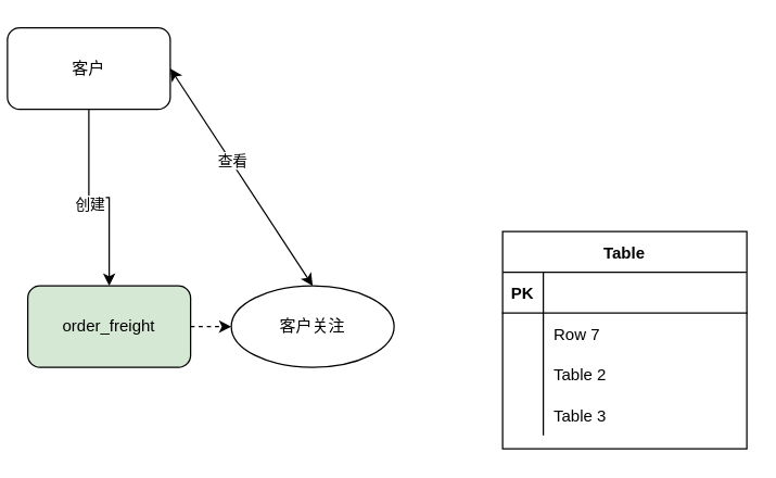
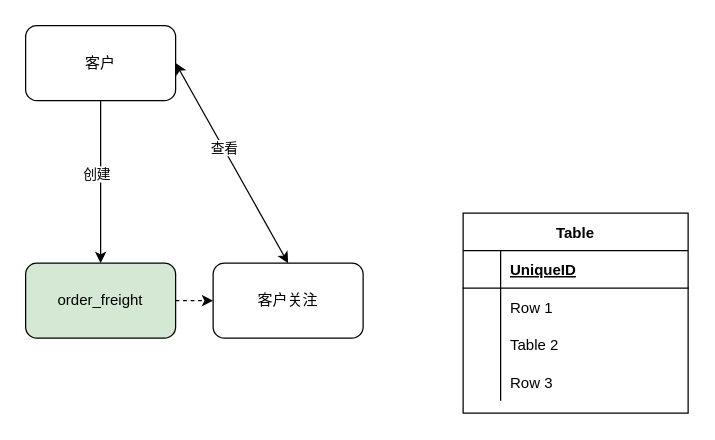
  <mxCell id="0" />
  <mxCell id="1" parent="0" />
  <mxCell id="2" style="edgeStyle=orthogonalEdgeStyle;rounded=0;orthogonalLoop=1;jettySize=auto;html=1;" edge="1" parent="1" source="4" target="6"><mxGeometry relative="1" as="geometry" /></mxCell>
  <mxCell id="3" value="创建" style="edgeLabel;html=1;align=center;verticalAlign=middle;resizable=0;points=[];" vertex="1" connectable="0" parent="2"><mxGeometry x="-0.101" y="-4" relative="1" as="geometry"><mxPoint as="offset" /></mxGeometry></mxCell>
- <mxCell id="4" value="客户" style="rounded=1;whiteSpace=wrap;html=1;" vertex="1" parent="1"><mxGeometry x="5" y="20" width="120" height="60" as="geometry" /></mxCell>
+ <mxCell id="4" value="客户" style="rounded=1;whiteSpace=wrap;html=1;" vertex="1" parent="1"><mxGeometry x="20" y="20" width="120" height="60" as="geometry" /></mxCell>
  <mxCell id="5" style="edgeStyle=orthogonalEdgeStyle;rounded=0;orthogonalLoop=1;jettySize=auto;html=1;exitX=1;exitY=0.5;exitDx=0;exitDy=0;entryX=0;entryY=0.5;entryDx=0;entryDy=0;dashed=1;" edge="1" parent="1" source="6" target="7"><mxGeometry relative="1" as="geometry" /></mxCell>
  <mxCell id="6" value="order_freight" style="rounded=1;whiteSpace=wrap;html=1;fillColor=#d5e8d4;" vertex="1" parent="1"><mxGeometry x="20" y="210" width="120" height="60" as="geometry" /></mxCell>
- <mxCell id="7" value="客户关注" style="ellipse;whiteSpace=wrap;html=1;" vertex="1" parent="1"><mxGeometry x="170" y="210" width="120" height="60" as="geometry" /></mxCell>
+ <mxCell id="7" value="客户关注" style="rounded=1;whiteSpace=wrap;html=1;" vertex="1" parent="1"><mxGeometry x="170" y="210" width="120" height="60" as="geometry" /></mxCell>
  <mxCell id="8" value="" style="endArrow=classic;startArrow=classic;html=1;exitX=0.5;exitY=0;exitDx=0;exitDy=0;entryX=1;entryY=0.5;entryDx=0;entryDy=0;" edge="1" parent="1" source="7" target="4"><mxGeometry width="50" height="50" relative="1" as="geometry"><mxPoint x="250" y="130" as="sourcePoint" /><mxPoint x="300" y="80" as="targetPoint" /></mxGeometry></mxCell>
  <mxCell id="9" value="查看" style="edgeLabel;html=1;align=center;verticalAlign=middle;resizable=0;points=[];" vertex="1" connectable="0" parent="8"><mxGeometry x="0.15" y="-1" relative="1" as="geometry"><mxPoint as="offset" /></mxGeometry></mxCell>
  <mxCell id="10" value="Table" style="shape=table;startSize=30;container=1;collapsible=1;childLayout=tableLayout;fixedRows=1;rowLines=0;fontStyle=1;align=center;resizeLast=1;" vertex="1" parent="1"><mxGeometry x="370" y="170" width="180" height="160" as="geometry" /></mxCell>
  <mxCell id="11" value="" style="shape=partialRectangle;collapsible=0;dropTarget=0;pointerEvents=0;fillColor=none;top=0;left=0;bottom=1;right=0;points=[[0,0.5],[1,0.5]];portConstraint=eastwest;" vertex="1" parent="10"><mxGeometry y="30" width="180" height="30" as="geometry" /></mxCell>
- <mxCell id="12" value="PK" style="shape=partialRectangle;connectable=0;fillColor=none;top=0;left=0;bottom=0;right=0;fontStyle=1;overflow=hidden;" vertex="1" parent="11"><mxGeometry width="30" height="30" as="geometry" /></mxCell>
+ <mxCell id="13" value="UniqueID" style="shape=partialRectangle;connectable=0;fillColor=none;top=0;left=0;bottom=0;right=0;align=left;spacingLeft=6;fontStyle=5;overflow=hidden;" vertex="1" parent="11"><mxGeometry x="30" width="150" height="30" as="geometry" /></mxCell>
  <mxCell id="14" value="" style="shape=partialRectangle;collapsible=0;dropTarget=0;pointerEvents=0;fillColor=none;top=0;left=0;bottom=0;right=0;points=[[0,0.5],[1,0.5]];portConstraint=eastwest;" vertex="1" parent="10"><mxGeometry y="60" width="180" height="30" as="geometry" /></mxCell>
  <mxCell id="15" value="" style="shape=partialRectangle;connectable=0;fillColor=none;top=0;left=0;bottom=0;right=0;editable=1;overflow=hidden;" vertex="1" parent="14"><mxGeometry width="30" height="30" as="geometry" /></mxCell>
- <mxCell id="16" value="Row 7" style="shape=partialRectangle;connectable=0;fillColor=none;top=0;left=0;bottom=0;right=0;align=left;spacingLeft=6;overflow=hidden;" vertex="1" parent="14"><mxGeometry x="30" width="150" height="30" as="geometry" /></mxCell>
+ <mxCell id="16" value="Row 1" style="shape=partialRectangle;connectable=0;fillColor=none;top=0;left=0;bottom=0;right=0;align=left;spacingLeft=6;overflow=hidden;" vertex="1" parent="14"><mxGeometry x="30" width="150" height="30" as="geometry" /></mxCell>
  <mxCell id="17" value="" style="shape=partialRectangle;collapsible=0;dropTarget=0;pointerEvents=0;fillColor=none;top=0;left=0;bottom=0;right=0;points=[[0,0.5],[1,0.5]];portConstraint=eastwest;" vertex="1" parent="10"><mxGeometry y="90" width="180" height="30" as="geometry" /></mxCell>
  <mxCell id="18" value="" style="shape=partialRectangle;connectable=0;fillColor=none;top=0;left=0;bottom=0;right=0;editable=1;overflow=hidden;" vertex="1" parent="17"><mxGeometry width="30" height="30" as="geometry" /></mxCell>
  <mxCell id="19" value="Table 2" style="shape=partialRectangle;connectable=0;fillColor=none;top=0;left=0;bottom=0;right=0;align=left;spacingLeft=6;overflow=hidden;" vertex="1" parent="17"><mxGeometry x="30" width="150" height="30" as="geometry" /></mxCell>
  <mxCell id="20" value="" style="shape=partialRectangle;collapsible=0;dropTarget=0;pointerEvents=0;fillColor=none;top=0;left=0;bottom=0;right=0;points=[[0,0.5],[1,0.5]];portConstraint=eastwest;" vertex="1" parent="10"><mxGeometry y="120" width="180" height="30" as="geometry" /></mxCell>
  <mxCell id="21" value="" style="shape=partialRectangle;connectable=0;fillColor=none;top=0;left=0;bottom=0;right=0;editable=1;overflow=hidden;" vertex="1" parent="20"><mxGeometry width="30" height="30" as="geometry" /></mxCell>
- <mxCell id="22" value="Table 3" style="shape=partialRectangle;connectable=0;fillColor=none;top=0;left=0;bottom=0;right=0;align=left;spacingLeft=6;overflow=hidden;" vertex="1" parent="20"><mxGeometry x="30" width="150" height="30" as="geometry" /></mxCell>
+ <mxCell id="22" value="Row 3" style="shape=partialRectangle;connectable=0;fillColor=none;top=0;left=0;bottom=0;right=0;align=left;spacingLeft=6;overflow=hidden;" vertex="1" parent="20"><mxGeometry x="30" width="150" height="30" as="geometry" /></mxCell>
